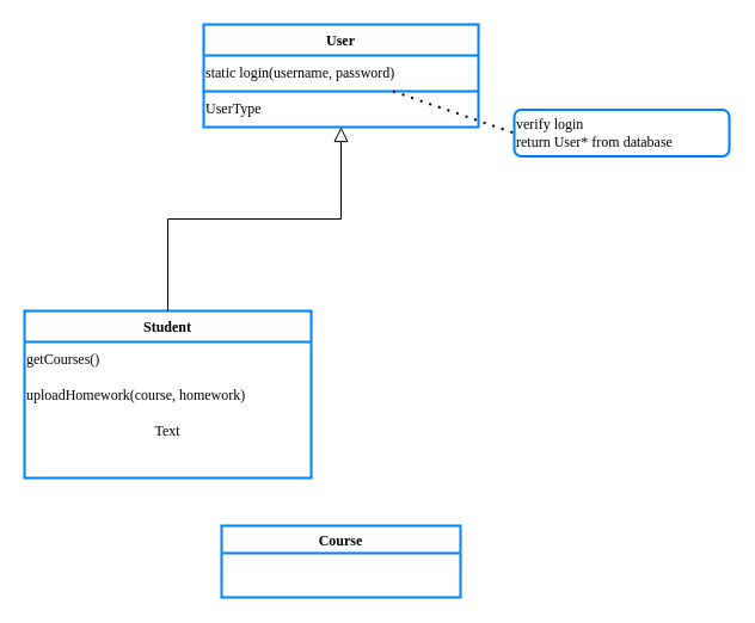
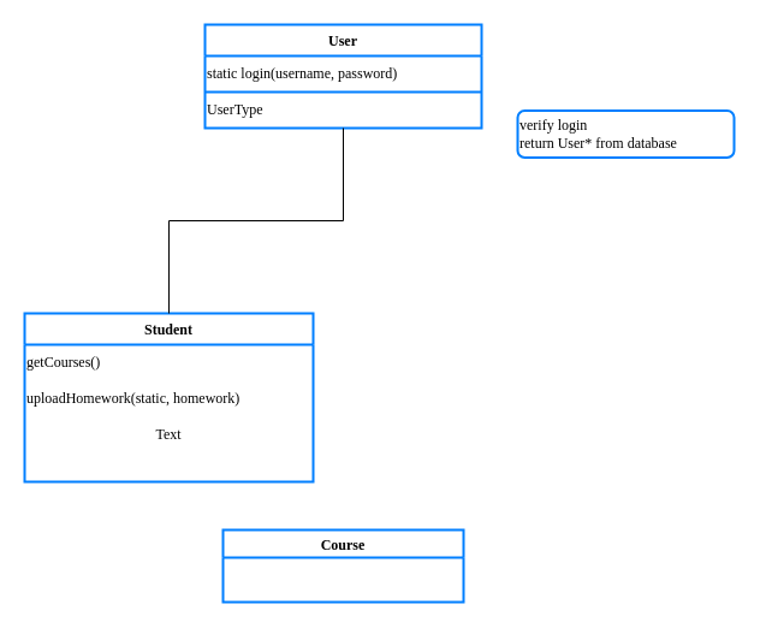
  <mxCell id="0" />
  <mxCell id="1" parent="0" />
  <mxCell id="2" value="User" style="swimlane;fontStyle=1;align=center;verticalAlign=top;childLayout=stackLayout;horizontal=1;startSize=26;horizontalStack=0;resizeParent=1;resizeLast=0;collapsible=1;marginBottom=0;rounded=0;shadow=0;strokeWidth=2;fontFamily=Verdana;strokeColor=#007FFF;" parent="1" vertex="1"><mxGeometry x="170" y="20" width="230" height="86" as="geometry"><mxRectangle x="329" y="80" width="160" height="26" as="alternateBounds" /></mxGeometry></mxCell>
  <mxCell id="3" value="static login(username, password)" style="text;html=1;strokeColor=none;fillColor=none;align=left;verticalAlign=middle;whiteSpace=wrap;rounded=0;fontFamily=Verdana;" parent="2" vertex="1"><mxGeometry y="26" width="230" height="30" as="geometry" /></mxCell>
  <mxCell id="4" value="UserType" style="text;html=1;strokeColor=none;fillColor=none;align=left;verticalAlign=middle;whiteSpace=wrap;rounded=0;fontFamily=Verdana;" parent="2" vertex="1"><mxGeometry y="56" width="230" height="30" as="geometry" /></mxCell>
  <mxCell id="5" value="" style="endArrow=none;html=1;rounded=0;fontFamily=Verdana;strokeColor=#007FFF;strokeWidth=2;exitX=0;exitY=0;exitDx=0;exitDy=0;entryX=1;entryY=0;entryDx=0;entryDy=0;" parent="2" source="4" target="4" edge="1"><mxGeometry width="50" height="50" relative="1" as="geometry"><mxPoint x="90" y="100" as="sourcePoint" /><mxPoint x="140" y="50" as="targetPoint" /></mxGeometry></mxCell>
  <mxCell id="6" value="Student" style="swimlane;fontStyle=1;align=center;verticalAlign=top;childLayout=stackLayout;horizontal=1;startSize=26;horizontalStack=0;resizeParent=1;resizeLast=0;collapsible=1;marginBottom=0;rounded=0;shadow=0;strokeWidth=2;strokeColor=#007FFF;fontFamily=Verdana;" parent="1" vertex="1"><mxGeometry x="20" y="260" width="240" height="140" as="geometry"><mxRectangle x="130" y="380" width="160" height="26" as="alternateBounds" /></mxGeometry></mxCell>
  <mxCell id="7" value="getCourses()" style="text;html=1;strokeColor=none;fillColor=none;align=left;verticalAlign=middle;whiteSpace=wrap;rounded=0;fontFamily=Verdana;" parent="6" vertex="1"><mxGeometry y="26" width="240" height="30" as="geometry" /></mxCell>
- <mxCell id="8" value="&lt;font face=&quot;Verdana&quot;&gt;uploadHomework(course, homework)&lt;/font&gt;" style="text;html=1;strokeColor=none;fillColor=none;align=left;verticalAlign=middle;whiteSpace=wrap;rounded=0;" vertex="1" parent="6"><mxGeometry y="56" width="240" height="30" as="geometry" /></mxCell>
+ <mxCell id="8" value="&lt;font face=&quot;Verdana&quot;&gt;uploadHomework(static, homework)&lt;/font&gt;" style="text;html=1;strokeColor=none;fillColor=none;align=left;verticalAlign=middle;whiteSpace=wrap;rounded=0;" vertex="1" parent="6"><mxGeometry y="56" width="240" height="30" as="geometry" /></mxCell>
  <mxCell id="9" value="Text" style="text;html=1;strokeColor=none;fillColor=none;align=center;verticalAlign=middle;whiteSpace=wrap;rounded=0;fontFamily=Verdana;" vertex="1" parent="6"><mxGeometry y="86" width="240" height="30" as="geometry" /></mxCell>
- <mxCell id="10" value="" style="endArrow=block;endSize=10;endFill=0;shadow=0;strokeWidth=1;rounded=0;edgeStyle=elbowEdgeStyle;elbow=vertical;" parent="1" source="6" target="2" edge="1"><mxGeometry width="160" relative="1" as="geometry"><mxPoint x="149" y="103" as="sourcePoint" /><mxPoint x="149" y="103" as="targetPoint" /></mxGeometry></mxCell>
+ <mxCell id="10" value="" style="endArrow=none;endSize=10;endFill=0;shadow=0;strokeWidth=1;rounded=0;edgeStyle=elbowEdgeStyle;elbow=vertical;" parent="1" source="6" target="2" edge="1"><mxGeometry width="160" relative="1" as="geometry"><mxPoint x="149" y="103" as="sourcePoint" /><mxPoint x="149" y="103" as="targetPoint" /></mxGeometry></mxCell>
  <mxCell id="11" value="verify login&lt;br&gt;return User* from database" style="rounded=1;whiteSpace=wrap;html=1;fontFamily=Verdana;strokeColor=#007FFF;strokeWidth=2;align=left;" parent="1" vertex="1"><mxGeometry x="430" y="91.5" width="180" height="39" as="geometry" /></mxCell>
- <mxCell id="12" value="" style="endArrow=none;dashed=1;html=1;dashPattern=1 3;strokeWidth=2;rounded=0;fontFamily=Verdana;entryX=0;entryY=0.5;entryDx=0;entryDy=0;" parent="1" source="3" target="11" edge="1"><mxGeometry width="50" height="50" relative="1" as="geometry"><mxPoint x="230" y="250" as="sourcePoint" /><mxPoint x="280" y="200" as="targetPoint" /></mxGeometry></mxCell>
  <mxCell id="13" value="Course" style="swimlane;fontFamily=Verdana;strokeColor=#007FFF;strokeWidth=2;" parent="1" vertex="1"><mxGeometry x="185" y="440" width="200" height="60" as="geometry" /></mxCell>
